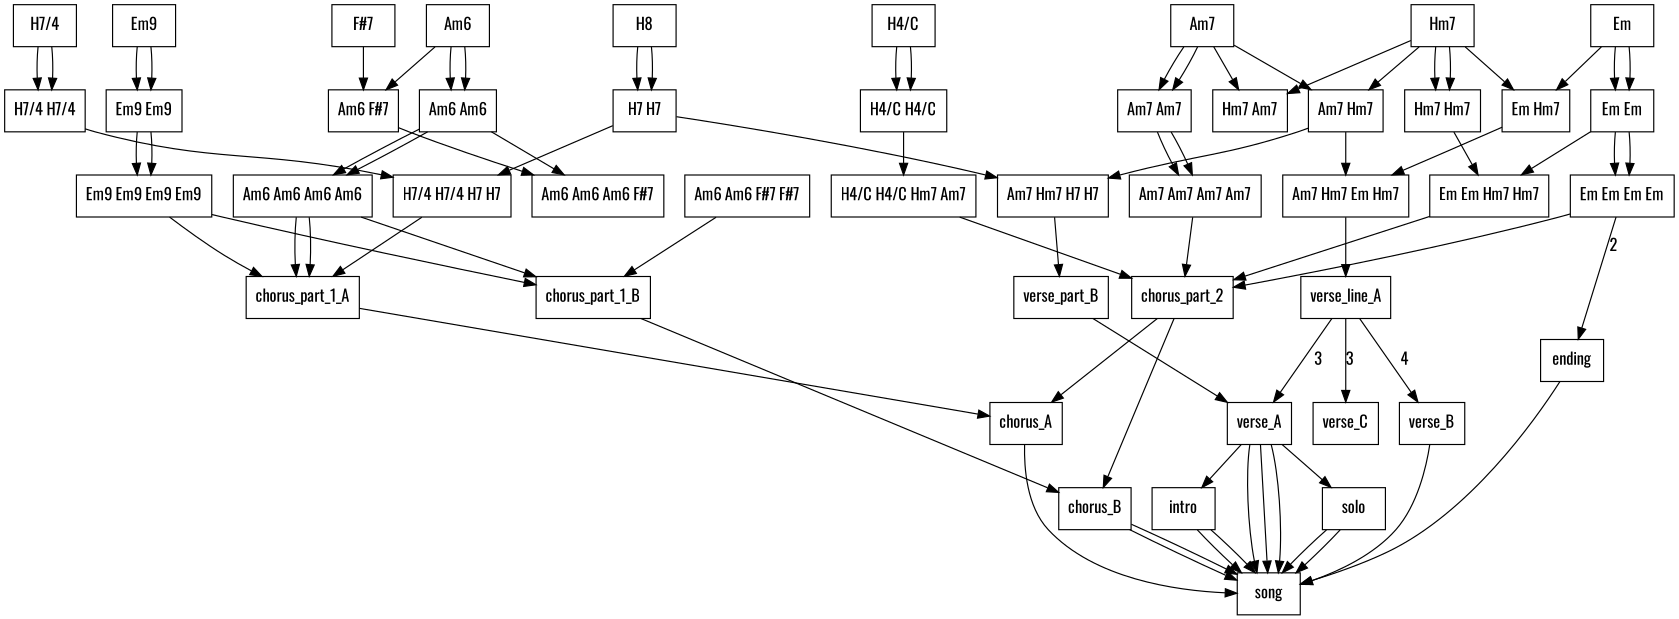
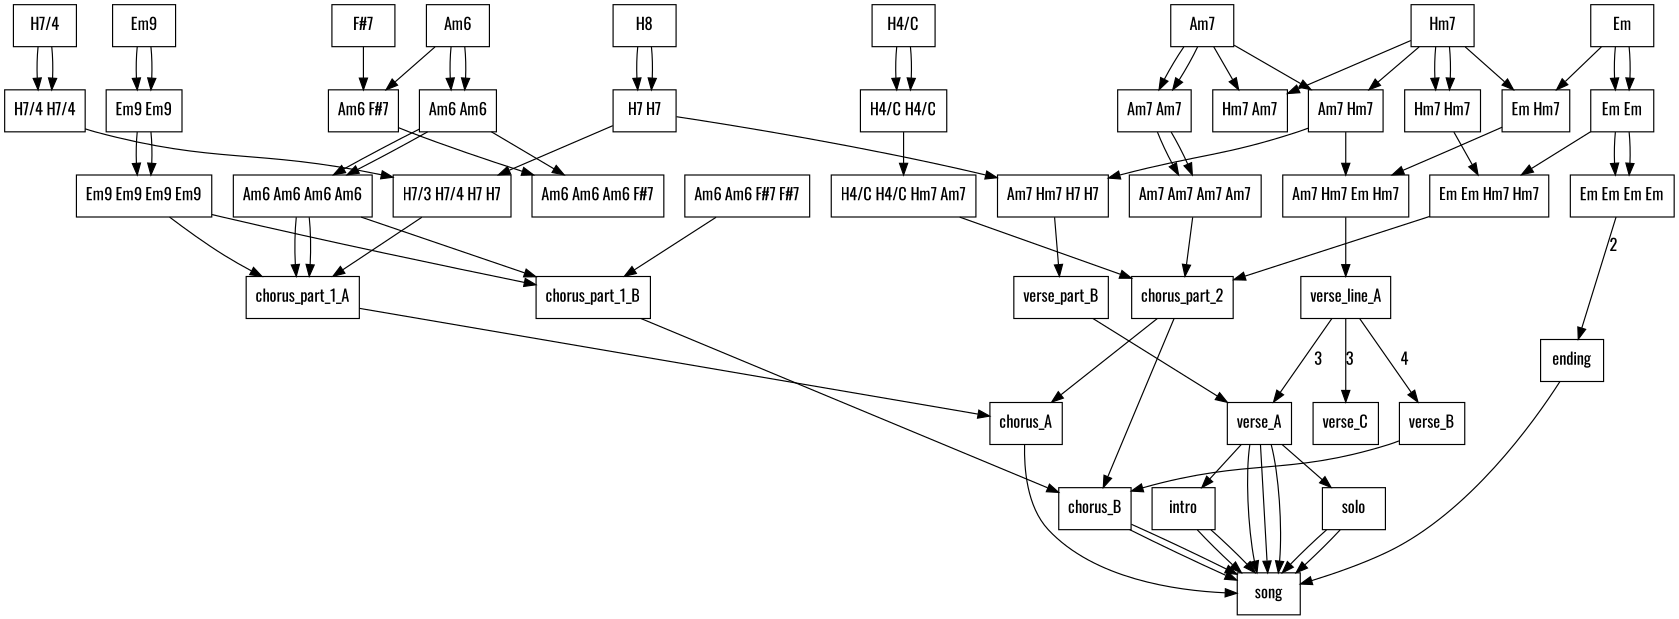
  digraph {
    fontname=Oswald
    node [fontname=Oswald shape=box]
    edge [fontname=Oswald]
    n1 [label=H8]
    "H7 H7"
-   "H7/4 H7/4 H7 H7"
+   "H7/4 H7/4 H7 H7" [label="H7/3 H7/4 H7 H7"]
    "Am7 Hm7 H7 H7"
    Am7
    "Am7 Am7"
    "Hm7 Am7"
    "Am7 Hm7"
    "Am7 Am7 Am7 Am7"
    "Am7 Hm7 Em Hm7"
    Am6
    "Am6 F#7"
    "Am6 Am6"
    "Am6 Am6 Am6 F#7"
    "Am6 Am6 Am6 Am6"
    "H4/C"
    "H4/C H4/C"
    "H4/C H4/C Hm7 Am7"
    Hm7
    "Em Hm7"
    "Hm7 Hm7"
    "Em Em Hm7 Hm7"
    Em
    "Em Em"
    "Em Em Em Em"
    "F#7"
    "H7/4"
    "H7/4 H7/4"
    Em9
    "Em9 Em9"
    "Em9 Em9 Em9 Em9"
    chorus_part_2
    ending
    chorus_part_1_A
    chorus_part_1_B
    n36 [label=verse_part_B]
    verse_line_A
    chorus_A
    chorus_B
    verse_A
    verse_B
    verse_C
    song
    intro
    solo
    "Am6 Am6 F#7 F#7"
    n1 -> "H7 H7"
    n1 -> "H7 H7"
    "H7 H7" -> "H7/4 H7/4 H7 H7"
    "H7 H7" -> "Am7 Hm7 H7 H7"
    "H7/4 H7/4 H7 H7" -> chorus_part_1_A
    "Am7 Hm7 H7 H7" -> n36
    Am7 -> "Am7 Am7"
    Am7 -> "Am7 Am7"
    Am7 -> "Hm7 Am7"
    Am7 -> "Am7 Hm7"
    "Am7 Am7" -> "Am7 Am7 Am7 Am7"
    "Am7 Am7" -> "Am7 Am7 Am7 Am7"
    "Am7 Hm7" -> "Am7 Hm7 H7 H7"
    "Am7 Hm7" -> "Am7 Hm7 Em Hm7"
    "Am7 Am7 Am7 Am7" -> chorus_part_2
    "Am7 Hm7 Em Hm7" -> verse_line_A
    Am6 -> "Am6 F#7"
    Am6 -> "Am6 Am6"
    Am6 -> "Am6 Am6"
    "Am6 F#7" -> "Am6 Am6 Am6 F#7"
    "Am6 Am6" -> "Am6 Am6 Am6 F#7"
    "Am6 Am6" -> "Am6 Am6 Am6 Am6"
    "Am6 Am6" -> "Am6 Am6 Am6 Am6"
    "Am6 Am6 Am6 Am6" -> chorus_part_1_A
    "Am6 Am6 Am6 Am6" -> chorus_part_1_A
    "Am6 Am6 Am6 Am6" -> chorus_part_1_B
    "H4/C" -> "H4/C H4/C"
    "H4/C" -> "H4/C H4/C"
    "H4/C H4/C" -> "H4/C H4/C Hm7 Am7"
    "H4/C H4/C Hm7 Am7" -> chorus_part_2
    Hm7 -> "Hm7 Am7"
    Hm7 -> "Am7 Hm7"
    Hm7 -> "Em Hm7"
    Hm7 -> "Hm7 Hm7"
    Hm7 -> "Hm7 Hm7"
    "Em Hm7" -> "Am7 Hm7 Em Hm7"
    "Hm7 Hm7" -> "Em Em Hm7 Hm7"
    "Em Em Hm7 Hm7" -> chorus_part_2
    Em -> "Em Hm7"
    Em -> "Em Em"
    Em -> "Em Em"
    "Em Em" -> "Em Em Hm7 Hm7"
    "Em Em" -> "Em Em Em Em"
    "Em Em" -> "Em Em Em Em"
-   "Em Em Em Em" -> chorus_part_2
    "Em Em Em Em" -> ending [label=2]
    "F#7" -> "Am6 F#7"
    "H7/4" -> "H7/4 H7/4"
    "H7/4" -> "H7/4 H7/4"
    "H7/4 H7/4" -> "H7/4 H7/4 H7 H7"
    Em9 -> "Em9 Em9"
    Em9 -> "Em9 Em9"
    "Em9 Em9" -> "Em9 Em9 Em9 Em9"
    "Em9 Em9" -> "Em9 Em9 Em9 Em9"
    "Em9 Em9 Em9 Em9" -> chorus_part_1_A
    "Em9 Em9 Em9 Em9" -> chorus_part_1_B
    chorus_part_2 -> chorus_A
    chorus_part_2 -> chorus_B
    ending -> song
    chorus_part_1_A -> chorus_A
    chorus_part_1_B -> chorus_B
    n36 -> verse_A
    verse_line_A -> verse_A [label=3]
    verse_line_A -> verse_B [label=4]
    verse_line_A -> verse_C [label=3]
    chorus_A -> song
    chorus_B -> song
    chorus_B -> song
    verse_A -> song
    verse_A -> song
    verse_A -> song
    verse_A -> intro
    verse_A -> solo
-   verse_B -> song
+   verse_B -> chorus_B
    intro -> song
    intro -> song
    solo -> song
    solo -> song
    "Am6 Am6 F#7 F#7" -> chorus_part_1_B
  }
